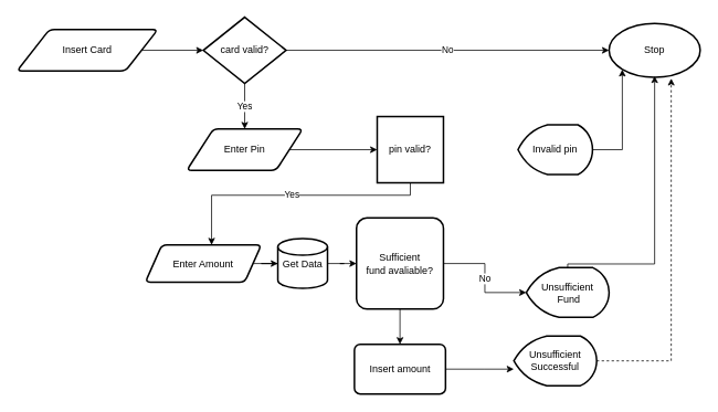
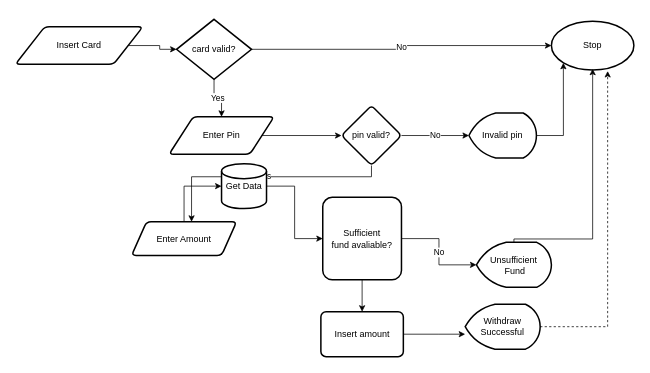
  <mxCell id="0" />
  <mxCell id="1" parent="0" />
  <mxCell id="2" value="" style="edgeStyle=orthogonalEdgeStyle;rounded=0;orthogonalLoop=1;jettySize=auto;html=1;" edge="1" parent="1" source="3" target="6"><mxGeometry relative="1" as="geometry" /></mxCell>
  <mxCell id="3" value="Insert Card" style="shape=parallelogram;html=1;strokeWidth=2;perimeter=parallelogramPerimeter;whiteSpace=wrap;rounded=1;arcSize=12;size=0.23;" vertex="1" parent="1"><mxGeometry x="20" y="35" width="170" height="50" as="geometry" /></mxCell>
  <mxCell id="4" value="No" style="edgeStyle=orthogonalEdgeStyle;rounded=0;orthogonalLoop=1;jettySize=auto;html=1;" edge="1" parent="1" source="6" target="7"><mxGeometry relative="1" as="geometry" /></mxCell>
  <mxCell id="5" value="Yes" style="edgeStyle=orthogonalEdgeStyle;rounded=0;orthogonalLoop=1;jettySize=auto;html=1;" edge="1" parent="1" source="6" target="9"><mxGeometry relative="1" as="geometry" /></mxCell>
- <mxCell id="6" value="card valid?" style="strokeWidth=2;html=1;shape=mxgraph.flowchart.decision;whiteSpace=wrap;" vertex="1" parent="1"><mxGeometry x="245" y="20" width="100" height="80" as="geometry" /></mxCell>
+ <mxCell id="6" value="card valid?" style="strokeWidth=2;html=1;shape=mxgraph.flowchart.decision;whiteSpace=wrap;" vertex="1" parent="1"><mxGeometry x="235" y="25" width="100" height="80" as="geometry" /></mxCell>
  <mxCell id="7" value="Stop" style="strokeWidth=2;html=1;shape=mxgraph.flowchart.start_2;whiteSpace=wrap;" vertex="1" parent="1"><mxGeometry x="735" y="27.5" width="110" height="65" as="geometry" /></mxCell>
  <mxCell id="8" value="" style="edgeStyle=orthogonalEdgeStyle;rounded=0;orthogonalLoop=1;jettySize=auto;html=1;" edge="1" parent="1" source="9" target="12"><mxGeometry relative="1" as="geometry" /></mxCell>
  <mxCell id="9" value="Enter Pin" style="shape=parallelogram;html=1;strokeWidth=2;perimeter=parallelogramPerimeter;whiteSpace=wrap;rounded=1;arcSize=12;size=0.23;" vertex="1" parent="1"><mxGeometry x="225" y="155" width="140" height="50" as="geometry" /></mxCell>
+ <mxCell id="10" value="No" style="edgeStyle=orthogonalEdgeStyle;rounded=0;orthogonalLoop=1;jettySize=auto;html=1;" edge="1" parent="1" source="12" target="14"><mxGeometry relative="1" as="geometry" /></mxCell>
  <mxCell id="11" value="Yes" style="edgeStyle=orthogonalEdgeStyle;rounded=0;orthogonalLoop=1;jettySize=auto;html=1;" edge="1" parent="1" source="12" target="16"><mxGeometry relative="1" as="geometry"><Array as="points"><mxPoint x="495" y="235" /><mxPoint x="255" y="235" /></Array></mxGeometry></mxCell>
- <mxCell id="12" value="pin valid?" style="whiteSpace=wrap;html=1;strokeWidth=2;arcSize=12;rounded=0;" vertex="1" parent="1"><mxGeometry x="455" y="140" width="80" height="80" as="geometry" /></mxCell>
+ <mxCell id="12" value="pin valid?" style="rhombus;whiteSpace=wrap;html=1;rounded=1;strokeWidth=2;arcSize=12;" vertex="1" parent="1"><mxGeometry x="455" y="140" width="80" height="80" as="geometry" /></mxCell>
  <mxCell id="13" style="edgeStyle=orthogonalEdgeStyle;rounded=0;orthogonalLoop=1;jettySize=auto;html=1;entryX=0.145;entryY=0.855;entryDx=0;entryDy=0;entryPerimeter=0;" edge="1" parent="1" source="14" target="7"><mxGeometry relative="1" as="geometry"><Array as="points"><mxPoint x="751" y="180" /></Array></mxGeometry></mxCell>
  <mxCell id="14" value="Invalid pin" style="strokeWidth=2;html=1;shape=mxgraph.flowchart.display;whiteSpace=wrap;" vertex="1" parent="1"><mxGeometry x="625" y="150" width="90" height="60" as="geometry" /></mxCell>
  <mxCell id="15" value="" style="edgeStyle=orthogonalEdgeStyle;rounded=0;orthogonalLoop=1;jettySize=auto;html=1;entryX=0;entryY=0.5;entryDx=0;entryDy=0;entryPerimeter=0;" edge="1" parent="1" source="16" target="23"><mxGeometry relative="1" as="geometry" /></mxCell>
  <mxCell id="16" value="Enter Amount" style="shape=parallelogram;perimeter=parallelogramPerimeter;whiteSpace=wrap;html=1;fixedSize=1;rounded=1;strokeWidth=2;arcSize=12;" vertex="1" parent="1"><mxGeometry x="175" y="295" width="140" height="45" as="geometry" /></mxCell>
  <mxCell id="17" value="No" style="edgeStyle=orthogonalEdgeStyle;rounded=0;orthogonalLoop=1;jettySize=auto;html=1;" edge="1" parent="1" source="19" target="21"><mxGeometry relative="1" as="geometry" /></mxCell>
  <mxCell id="18" value="" style="edgeStyle=orthogonalEdgeStyle;rounded=0;orthogonalLoop=1;jettySize=auto;html=1;" edge="1" parent="1" source="19" target="25"><mxGeometry relative="1" as="geometry" /></mxCell>
  <mxCell id="19" value="Sufficient &lt;br&gt;fund avaliable?" style="whiteSpace=wrap;html=1;strokeWidth=2;arcSize=12;rounded=1;" vertex="1" parent="1"><mxGeometry x="430" y="262.5" width="105" height="110" as="geometry" /></mxCell>
  <mxCell id="20" value="" style="edgeStyle=orthogonalEdgeStyle;rounded=0;orthogonalLoop=1;jettySize=auto;html=1;" edge="1" parent="1" source="21"><mxGeometry relative="1" as="geometry"><mxPoint x="790" y="91" as="targetPoint" /><Array as="points"><mxPoint x="790" y="318" /><mxPoint x="790" y="91" /></Array></mxGeometry></mxCell>
  <mxCell id="21" value="Unsufficient&lt;br&gt;&amp;nbsp;Fund" style="strokeWidth=2;html=1;shape=mxgraph.flowchart.display;whiteSpace=wrap;" vertex="1" parent="1"><mxGeometry x="635" y="322.5" width="100" height="60" as="geometry" /></mxCell>
  <mxCell id="22" value="" style="edgeStyle=orthogonalEdgeStyle;rounded=0;orthogonalLoop=1;jettySize=auto;html=1;" edge="1" parent="1" source="23" target="19"><mxGeometry relative="1" as="geometry" /></mxCell>
- <mxCell id="23" value="Get Data" style="strokeWidth=2;html=1;shape=mxgraph.flowchart.database;whiteSpace=wrap;" vertex="1" parent="1"><mxGeometry x="335" y="287.5" width="60" height="60" as="geometry" /></mxCell>
+ <mxCell id="23" value="Get Data" style="strokeWidth=2;html=1;shape=mxgraph.flowchart.database;whiteSpace=wrap;" vertex="1" parent="1"><mxGeometry x="295" y="217.5" width="60" height="60" as="geometry" /></mxCell>
  <mxCell id="24" value="" style="edgeStyle=orthogonalEdgeStyle;rounded=0;orthogonalLoop=1;jettySize=auto;html=1;" edge="1" parent="1" source="25" target="27"><mxGeometry relative="1" as="geometry"><mxPoint x="605" y="445" as="targetPoint" /><Array as="points"><mxPoint x="585" y="445" /><mxPoint x="585" y="445" /></Array></mxGeometry></mxCell>
  <mxCell id="25" value="Insert amount" style="rounded=1;whiteSpace=wrap;html=1;absoluteArcSize=1;arcSize=14;strokeWidth=2;" vertex="1" parent="1"><mxGeometry x="427.5" y="415" width="110" height="60" as="geometry" /></mxCell>
  <mxCell id="26" style="edgeStyle=orthogonalEdgeStyle;rounded=0;orthogonalLoop=1;jettySize=auto;html=1;entryX=0.682;entryY=1.023;entryDx=0;entryDy=0;entryPerimeter=0;dashed=1;" edge="1" parent="1" source="27" target="7"><mxGeometry relative="1" as="geometry"><mxPoint x="835" y="105" as="targetPoint" /><Array as="points"><mxPoint x="810" y="435" /></Array></mxGeometry></mxCell>
- <mxCell id="27" value="Unsufficient Successful" style="strokeWidth=2;html=1;shape=mxgraph.flowchart.display;whiteSpace=wrap;" vertex="1" parent="1"><mxGeometry x="620" y="405" width="100" height="60" as="geometry" /></mxCell>
+ <mxCell id="27" value="Withdraw Successful" style="strokeWidth=2;html=1;shape=mxgraph.flowchart.display;whiteSpace=wrap;" vertex="1" parent="1"><mxGeometry x="620" y="405" width="100" height="60" as="geometry" /></mxCell>
